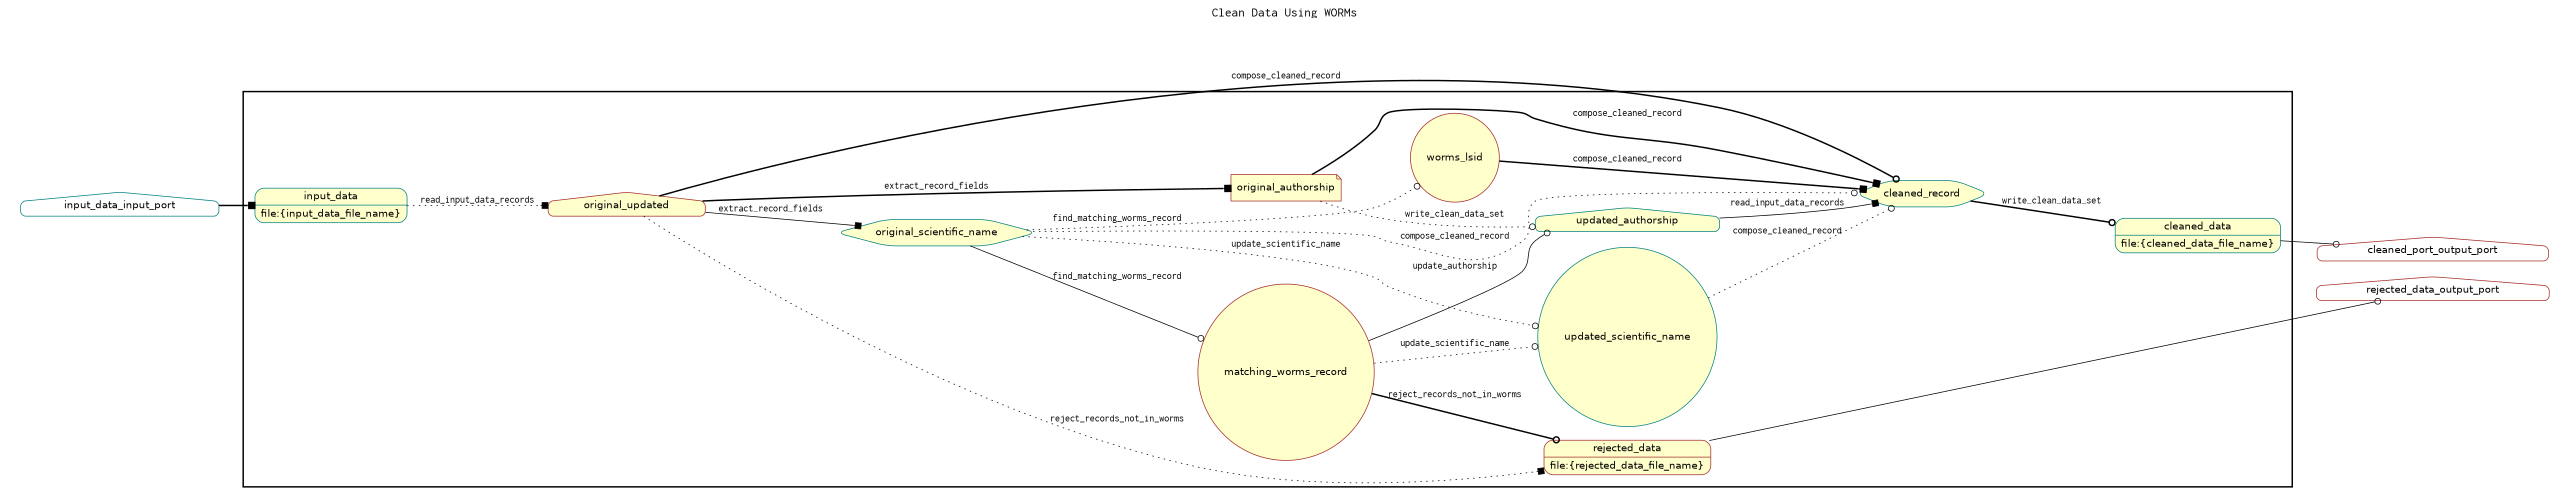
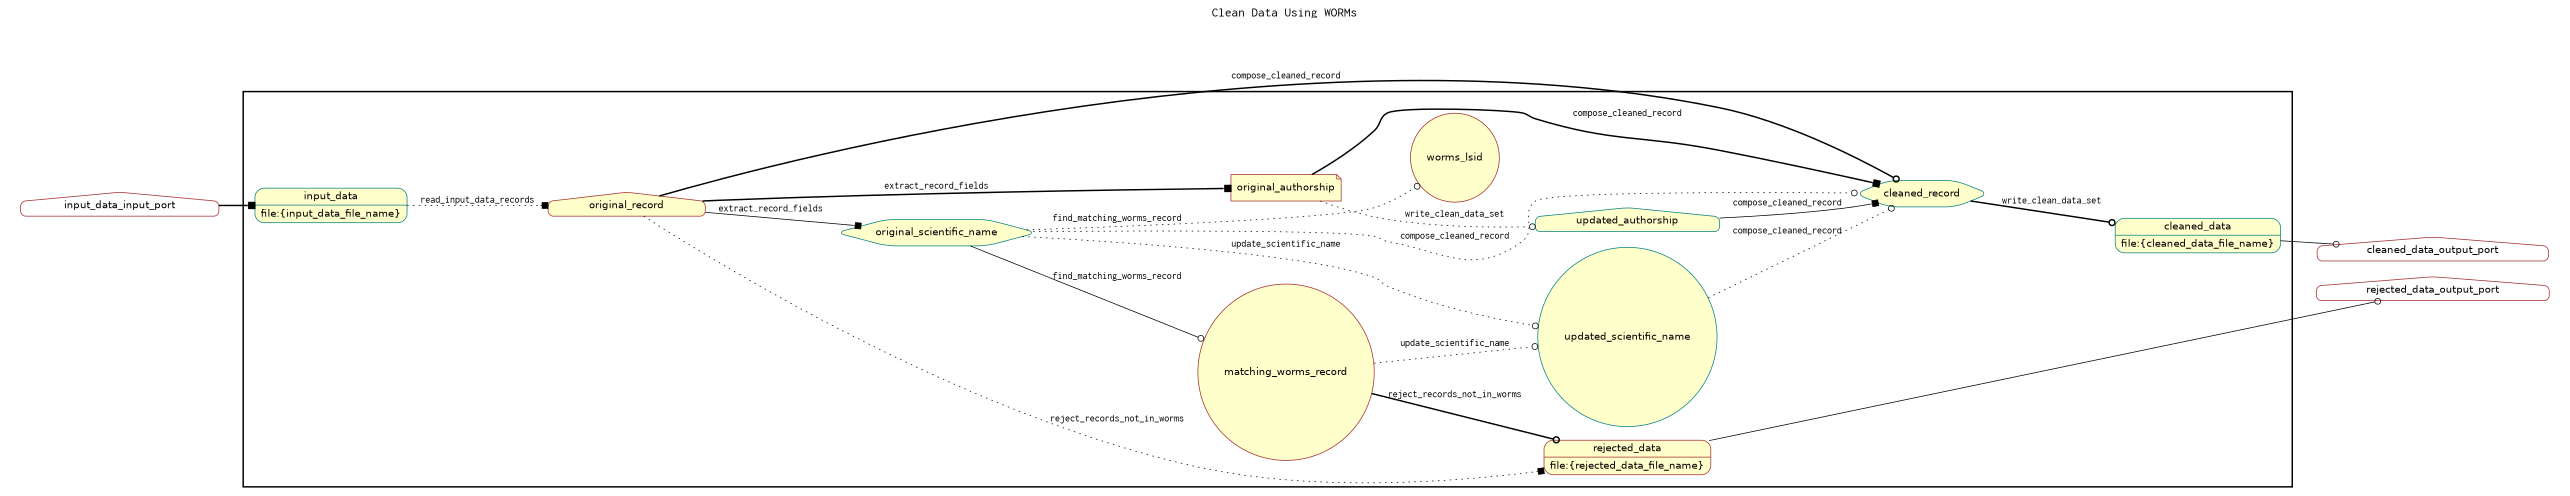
  digraph {
    fontname=Courier
    fontsize=18
    label="Clean Data Using WORMs"
    labelloc=t
    rankdir=LR
    node [color=teal fillcolor="#FFFFCC" fontname=Helvetica peripheries=1 shape=house style="rounded,filled"]
    edge [arrowhead=odot style=dotted fontname=Courier]
    n1 [label="{{<f0> cleaned_data |<f1> file\:\{cleaned_data_file_name\}}}" rankdir=LR shape=record]
    n2 [color=brown label="{{<f0> rejected_data |<f1> file\:\{rejected_data_file_name\}}}" rankdir=LR shape=record]
    n3 [label="{{<f0> input_data |<f1> file\:\{input_data_file_name\}}}" rankdir=LR shape=record]
-   original_record [color=brown label=original_updated]
+   original_record [color=brown]
    original_scientific_name [shape=hexagon]
    original_authorship [color=brown shape=note]
    cleaned_record [shape=hexagon]
    matching_worms_record [color=brown shape=circle]
    worms_lsid [color=brown shape=circle]
    updated_scientific_name [shape=circle]
    updated_authorship
-   input_data_input_port [fillcolor="#FFFFFF" width=0.2]
-   cleaned_data_output_port [color=brown fillcolor="#FFFFFF" width=0.2 label=cleaned_port_output_port]
+   input_data_input_port [color=brown fillcolor="#FFFFFF" width=0.2]
+   cleaned_data_output_port [color=brown fillcolor="#FFFFFF" width=0.2]
    rejected_data_output_port [color=brown fillcolor="#FFFFFF" width=0.2]
    subgraph cluster_1 {
      color=black
      label=""
      penwidth=2
      subgraph cluster_2 {
        color=white
        label=""
        penwidth=2
        n1
        n2
        n3
        original_record
        original_scientific_name
        original_authorship
        cleaned_record
        matching_worms_record
        worms_lsid
        updated_scientific_name
        updated_authorship
      }
    }
    subgraph cluster_3 {
      color=white
      label=""
      subgraph cluster_4 {
        color=white
        label=""
        input_data_input_port
      }
    }
    subgraph cluster_5 {
      color=white
      label=""
      subgraph cluster_6 {
        color=white
        label=""
        cleaned_data_output_port
        rejected_data_output_port
      }
    }
    n1 -> cleaned_data_output_port [style=solid fontname=""]
    n2 -> rejected_data_output_port [style=solid fontname=""]
    n3 -> original_record [arrowhead=box label=read_input_data_records]
    original_record -> n2 [arrowhead=box label=reject_records_not_in_worms]
    original_record -> original_scientific_name [arrowhead=box label=extract_record_fields style=solid]
    original_record -> original_authorship [arrowhead=box label=extract_record_fields style=bold]
    original_record -> cleaned_record [label=compose_cleaned_record style=bold]
    original_scientific_name -> cleaned_record [label=compose_cleaned_record]
    original_scientific_name -> matching_worms_record [label=find_matching_worms_record style=solid]
    original_scientific_name -> worms_lsid [label=find_matching_worms_record]
    original_scientific_name -> updated_scientific_name [label=update_scientific_name]
    original_authorship -> cleaned_record [arrowhead=box label=compose_cleaned_record style=bold]
    original_authorship -> updated_authorship [label=write_clean_data_set]
    cleaned_record -> n1 [label=write_clean_data_set style=bold]
    matching_worms_record -> n2 [label=reject_records_not_in_worms style=bold]
    matching_worms_record -> updated_scientific_name [label=update_scientific_name]
-   matching_worms_record -> updated_authorship [label=update_authorship style=solid]
-   worms_lsid -> cleaned_record [arrowhead=box label=compose_cleaned_record style=bold]
    updated_scientific_name -> cleaned_record [label=compose_cleaned_record]
-   updated_authorship -> cleaned_record [arrowhead=box label=read_input_data_records style=solid]
+   updated_authorship -> cleaned_record [arrowhead=box label=compose_cleaned_record style=solid]
    input_data_input_port -> n3 [arrowhead=box style=bold fontname=""]
  }
